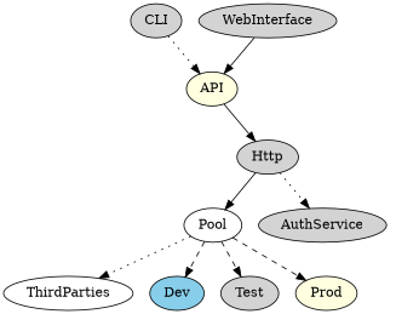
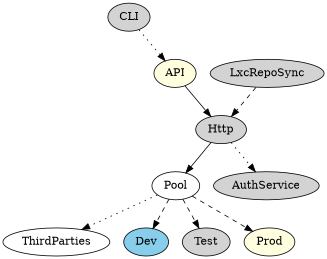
  digraph {
    node [fillcolor=lightgrey style=filled]
    edge [style=dashed]
    Pool [fillcolor=white]
    ThirdParties [fillcolor=white]
    Dev [fillcolor=skyblue]
    Test
    Prod [fillcolor=lightyellow]
    Http
    AuthService
    API [fillcolor=lightyellow]
+   LxcRepoSync
    CLI
-   WebInterface
    Pool -> ThirdParties [style=dotted]
    Pool -> Dev
    Pool -> Test
    Pool -> Prod
    Http -> Pool [style=solid]
    Http -> AuthService [style=dotted]
    API -> Http [style=solid]
+   LxcRepoSync -> Http
    CLI -> API [style=dotted]
-   WebInterface -> API [style=solid]
  }
